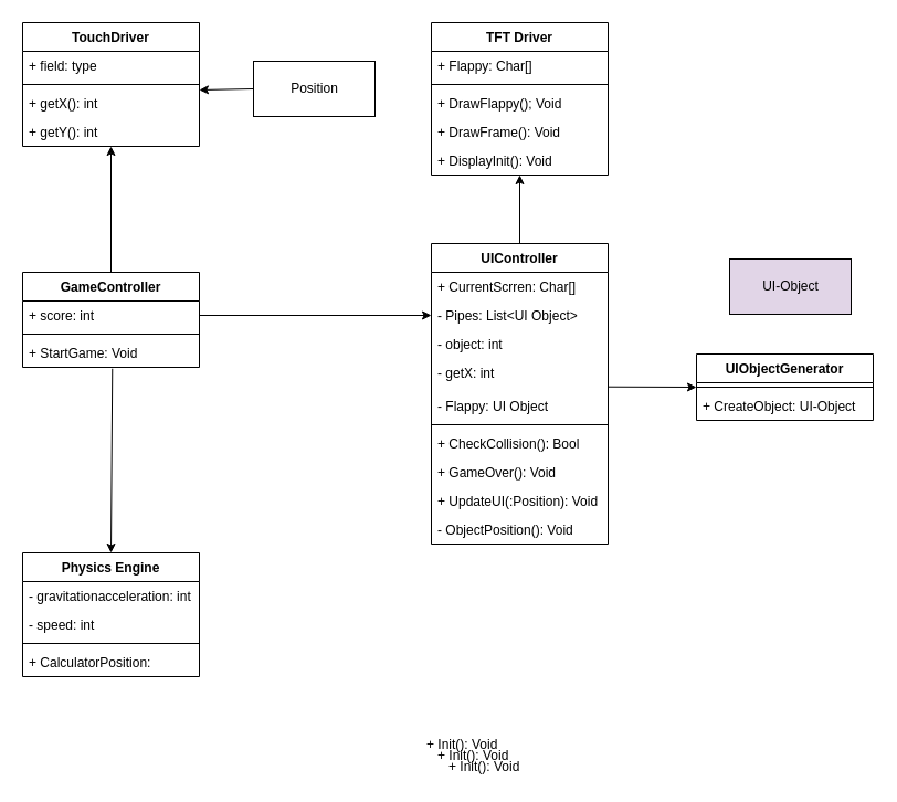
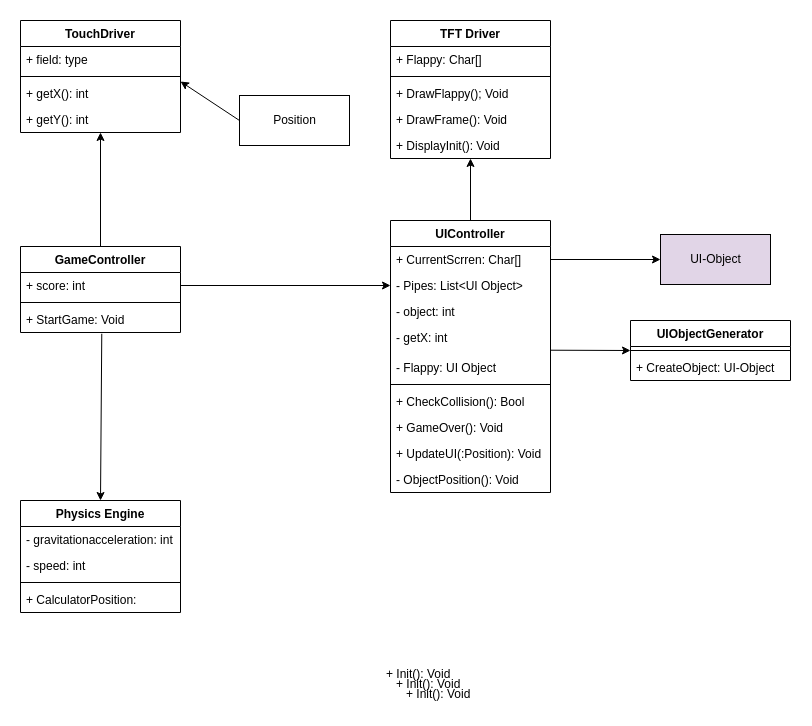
  <mxCell id="0" />
  <mxCell id="1" parent="0" />
  <mxCell id="2" value="TouchDriver" style="swimlane;fontStyle=1;align=center;verticalAlign=top;childLayout=stackLayout;horizontal=1;startSize=26;horizontalStack=0;resizeParent=1;resizeParentMax=0;resizeLast=0;collapsible=1;marginBottom=0;" parent="1" vertex="1"><mxGeometry x="20" y="20" width="160" height="112" as="geometry" /></mxCell>
  <mxCell id="3" value="+ field: type" style="text;strokeColor=none;fillColor=none;align=left;verticalAlign=top;spacingLeft=4;spacingRight=4;overflow=hidden;rotatable=0;points=[[0,0.5],[1,0.5]];portConstraint=eastwest;" parent="2" vertex="1"><mxGeometry y="26" width="160" height="26" as="geometry" /></mxCell>
  <mxCell id="4" value="" style="line;strokeWidth=1;fillColor=none;align=left;verticalAlign=middle;spacingTop=-1;spacingLeft=3;spacingRight=3;rotatable=0;labelPosition=right;points=[];portConstraint=eastwest;" parent="2" vertex="1"><mxGeometry y="52" width="160" height="8" as="geometry" /></mxCell>
  <mxCell id="5" value="+ getX(): int" style="text;strokeColor=none;fillColor=none;align=left;verticalAlign=top;spacingLeft=4;spacingRight=4;overflow=hidden;rotatable=0;points=[[0,0.5],[1,0.5]];portConstraint=eastwest;" parent="2" vertex="1"><mxGeometry y="60" width="160" height="26" as="geometry" /></mxCell>
  <mxCell id="6" value="+ getY(): int" style="text;strokeColor=none;fillColor=none;align=left;verticalAlign=top;spacingLeft=4;spacingRight=4;overflow=hidden;rotatable=0;points=[[0,0.5],[1,0.5]];portConstraint=eastwest;" parent="2" vertex="1"><mxGeometry y="86" width="160" height="26" as="geometry" /></mxCell>
  <mxCell id="7" value="+ Init(): Void" style="text;strokeColor=none;fillColor=none;align=left;verticalAlign=top;spacingLeft=4;spacingRight=4;overflow=hidden;rotatable=0;points=[[0,0.5],[1,0.5]];portConstraint=eastwest;" parent="1" vertex="1"><mxGeometry x="380" y="660" width="160" height="26" as="geometry" /></mxCell>
  <mxCell id="8" value="+ Init(): Void" style="text;strokeColor=none;fillColor=none;align=left;verticalAlign=top;spacingLeft=4;spacingRight=4;overflow=hidden;rotatable=0;points=[[0,0.5],[1,0.5]];portConstraint=eastwest;" parent="1" vertex="1"><mxGeometry x="390" y="670" width="160" height="26" as="geometry" /></mxCell>
  <mxCell id="9" value="+ Init(): Void" style="text;strokeColor=none;fillColor=none;align=left;verticalAlign=top;spacingLeft=4;spacingRight=4;overflow=hidden;rotatable=0;points=[[0,0.5],[1,0.5]];portConstraint=eastwest;" parent="1" vertex="1"><mxGeometry x="400" y="680" width="160" height="24" as="geometry" /></mxCell>
  <mxCell id="10" value="UI-Object" style="html=1;fillColor=#e1d5e7;" parent="1" vertex="1"><mxGeometry x="660" y="234" width="110" height="50" as="geometry" /></mxCell>
+ <mxCell id="11" value="" style="endArrow=classic;html=1;entryX=0;entryY=0.5;entryDx=0;entryDy=0;exitX=1;exitY=0.5;exitDx=0;exitDy=0;" parent="1" source="20" target="10" edge="1"><mxGeometry width="50" height="50" relative="1" as="geometry"><mxPoint x="700" y="380" as="sourcePoint" /><mxPoint x="750" y="330" as="targetPoint" /></mxGeometry></mxCell>
  <mxCell id="12" value="" style="endArrow=classic;html=1;exitX=0.5;exitY=0;exitDx=0;exitDy=0;" parent="1" source="19" target="18" edge="1"><mxGeometry width="50" height="50" relative="1" as="geometry"><mxPoint x="430" y="220" as="sourcePoint" /><mxPoint x="480" y="170" as="targetPoint" /></mxGeometry></mxCell>
  <mxCell id="13" value="TFT Driver" style="swimlane;fontStyle=1;align=center;verticalAlign=top;childLayout=stackLayout;horizontal=1;startSize=26;horizontalStack=0;resizeParent=1;resizeParentMax=0;resizeLast=0;collapsible=1;marginBottom=0;" parent="1" vertex="1"><mxGeometry x="390" y="20" width="160" height="138" as="geometry" /></mxCell>
  <mxCell id="14" value="+ Flappy: Char[]" style="text;strokeColor=none;fillColor=none;align=left;verticalAlign=top;spacingLeft=4;spacingRight=4;overflow=hidden;rotatable=0;points=[[0,0.5],[1,0.5]];portConstraint=eastwest;" parent="13" vertex="1"><mxGeometry y="26" width="160" height="26" as="geometry" /></mxCell>
  <mxCell id="15" value="" style="line;strokeWidth=1;fillColor=none;align=left;verticalAlign=middle;spacingTop=-1;spacingLeft=3;spacingRight=3;rotatable=0;labelPosition=right;points=[];portConstraint=eastwest;" parent="13" vertex="1"><mxGeometry y="52" width="160" height="8" as="geometry" /></mxCell>
  <mxCell id="16" value="+ DrawFlappy(); Void" style="text;strokeColor=none;fillColor=none;align=left;verticalAlign=top;spacingLeft=4;spacingRight=4;overflow=hidden;rotatable=0;points=[[0,0.5],[1,0.5]];portConstraint=eastwest;" parent="13" vertex="1"><mxGeometry y="60" width="160" height="26" as="geometry" /></mxCell>
  <mxCell id="17" value="+ DrawFrame(): Void" style="text;strokeColor=none;fillColor=none;align=left;verticalAlign=top;spacingLeft=4;spacingRight=4;overflow=hidden;rotatable=0;points=[[0,0.5],[1,0.5]];portConstraint=eastwest;" parent="13" vertex="1"><mxGeometry y="86" width="160" height="26" as="geometry" /></mxCell>
  <mxCell id="18" value="+ DisplayInit(): Void" style="text;strokeColor=none;fillColor=none;align=left;verticalAlign=top;spacingLeft=4;spacingRight=4;overflow=hidden;rotatable=0;points=[[0,0.5],[1,0.5]];portConstraint=eastwest;" parent="13" vertex="1"><mxGeometry y="112" width="160" height="26" as="geometry" /></mxCell>
  <mxCell id="19" value="UIController" style="swimlane;fontStyle=1;align=center;verticalAlign=top;childLayout=stackLayout;horizontal=1;startSize=26;horizontalStack=0;resizeParent=1;resizeParentMax=0;resizeLast=0;collapsible=1;marginBottom=0;" parent="1" vertex="1"><mxGeometry x="390" y="220" width="160" height="272" as="geometry" /></mxCell>
  <mxCell id="20" value="+ CurrentScrren: Char[]" style="text;strokeColor=none;fillColor=none;align=left;verticalAlign=top;spacingLeft=4;spacingRight=4;overflow=hidden;rotatable=0;points=[[0,0.5],[1,0.5]];portConstraint=eastwest;" parent="19" vertex="1"><mxGeometry y="26" width="160" height="26" as="geometry" /></mxCell>
  <mxCell id="21" value="- Pipes: List&lt;UI Object&gt;" style="text;strokeColor=none;fillColor=none;align=left;verticalAlign=top;spacingLeft=4;spacingRight=4;overflow=hidden;rotatable=0;points=[[0,0.5],[1,0.5]];portConstraint=eastwest;" parent="19" vertex="1"><mxGeometry y="52" width="160" height="26" as="geometry" /></mxCell>
  <mxCell id="22" value="- object: int" style="text;strokeColor=none;fillColor=none;align=left;verticalAlign=top;spacingLeft=4;spacingRight=4;overflow=hidden;rotatable=0;points=[[0,0.5],[1,0.5]];portConstraint=eastwest;" parent="19" vertex="1"><mxGeometry y="78" width="160" height="26" as="geometry" /></mxCell>
  <mxCell id="23" value="- getX: int" style="text;strokeColor=none;fillColor=none;align=left;verticalAlign=top;spacingLeft=4;spacingRight=4;overflow=hidden;rotatable=0;points=[[0,0.5],[1,0.5]];portConstraint=eastwest;" parent="19" vertex="1"><mxGeometry y="104" width="160" height="30" as="geometry" /></mxCell>
  <mxCell id="24" value="- Flappy: UI Object&#10;" style="text;strokeColor=none;fillColor=none;align=left;verticalAlign=top;spacingLeft=4;spacingRight=4;overflow=hidden;rotatable=0;points=[[0,0.5],[1,0.5]];portConstraint=eastwest;" parent="19" vertex="1"><mxGeometry y="134" width="160" height="26" as="geometry" /></mxCell>
  <mxCell id="25" value="" style="line;strokeWidth=1;fillColor=none;align=left;verticalAlign=middle;spacingTop=-1;spacingLeft=3;spacingRight=3;rotatable=0;labelPosition=right;points=[];portConstraint=eastwest;" parent="19" vertex="1"><mxGeometry y="160" width="160" height="8" as="geometry" /></mxCell>
  <mxCell id="26" value="+ CheckCollision(): Bool" style="text;strokeColor=none;fillColor=none;align=left;verticalAlign=top;spacingLeft=4;spacingRight=4;overflow=hidden;rotatable=0;points=[[0,0.5],[1,0.5]];portConstraint=eastwest;" parent="19" vertex="1"><mxGeometry y="168" width="160" height="26" as="geometry" /></mxCell>
  <mxCell id="27" value="+ GameOver(): Void" style="text;strokeColor=none;fillColor=none;align=left;verticalAlign=top;spacingLeft=4;spacingRight=4;overflow=hidden;rotatable=0;points=[[0,0.5],[1,0.5]];portConstraint=eastwest;" parent="19" vertex="1"><mxGeometry y="194" width="160" height="26" as="geometry" /></mxCell>
  <mxCell id="28" value="+ UpdateUI(:Position): Void" style="text;strokeColor=none;fillColor=none;align=left;verticalAlign=top;spacingLeft=4;spacingRight=4;overflow=hidden;rotatable=0;points=[[0,0.5],[1,0.5]];portConstraint=eastwest;" parent="19" vertex="1"><mxGeometry y="220" width="160" height="26" as="geometry" /></mxCell>
  <mxCell id="29" value="- ObjectPosition(): Void" style="text;strokeColor=none;fillColor=none;align=left;verticalAlign=top;spacingLeft=4;spacingRight=4;overflow=hidden;rotatable=0;points=[[0,0.5],[1,0.5]];portConstraint=eastwest;" parent="19" vertex="1"><mxGeometry y="246" width="160" height="26" as="geometry" /></mxCell>
  <mxCell id="30" value="" style="endArrow=classic;html=1;exitX=0.5;exitY=0;exitDx=0;exitDy=0;" parent="1" source="31" target="6" edge="1"><mxGeometry width="50" height="50" relative="1" as="geometry"><mxPoint x="340" y="400" as="sourcePoint" /><mxPoint x="100" y="111" as="targetPoint" /></mxGeometry></mxCell>
  <mxCell id="31" value="GameController" style="swimlane;fontStyle=1;align=center;verticalAlign=top;childLayout=stackLayout;horizontal=1;startSize=26;horizontalStack=0;resizeParent=1;resizeParentMax=0;resizeLast=0;collapsible=1;marginBottom=0;" parent="1" vertex="1"><mxGeometry x="20" y="246" width="160" height="86" as="geometry" /></mxCell>
  <mxCell id="32" value="+ score: int" style="text;strokeColor=none;fillColor=none;align=left;verticalAlign=top;spacingLeft=4;spacingRight=4;overflow=hidden;rotatable=0;points=[[0,0.5],[1,0.5]];portConstraint=eastwest;" parent="31" vertex="1"><mxGeometry y="26" width="160" height="26" as="geometry" /></mxCell>
  <mxCell id="33" value="" style="line;strokeWidth=1;fillColor=none;align=left;verticalAlign=middle;spacingTop=-1;spacingLeft=3;spacingRight=3;rotatable=0;labelPosition=right;points=[];portConstraint=eastwest;" parent="31" vertex="1"><mxGeometry y="52" width="160" height="8" as="geometry" /></mxCell>
  <mxCell id="34" value="+ StartGame: Void" style="text;strokeColor=none;fillColor=none;align=left;verticalAlign=top;spacingLeft=4;spacingRight=4;overflow=hidden;rotatable=0;points=[[0,0.5],[1,0.5]];portConstraint=eastwest;" parent="31" vertex="1"><mxGeometry y="60" width="160" height="26" as="geometry" /></mxCell>
  <mxCell id="35" value="Physics Engine" style="swimlane;fontStyle=1;align=center;verticalAlign=top;childLayout=stackLayout;horizontal=1;startSize=26;horizontalStack=0;resizeParent=1;resizeParentMax=0;resizeLast=0;collapsible=1;marginBottom=0;" parent="1" vertex="1"><mxGeometry x="20" y="500" width="160" height="112" as="geometry" /></mxCell>
  <mxCell id="36" value="- gravitationacceleration: int" style="text;strokeColor=none;fillColor=none;align=left;verticalAlign=top;spacingLeft=4;spacingRight=4;overflow=hidden;rotatable=0;points=[[0,0.5],[1,0.5]];portConstraint=eastwest;" parent="35" vertex="1"><mxGeometry y="26" width="160" height="26" as="geometry" /></mxCell>
  <mxCell id="37" value="- speed: int" style="text;strokeColor=none;fillColor=none;align=left;verticalAlign=top;spacingLeft=4;spacingRight=4;overflow=hidden;rotatable=0;points=[[0,0.5],[1,0.5]];portConstraint=eastwest;" parent="35" vertex="1"><mxGeometry y="52" width="160" height="26" as="geometry" /></mxCell>
  <mxCell id="38" value="" style="line;strokeWidth=1;fillColor=none;align=left;verticalAlign=middle;spacingTop=-1;spacingLeft=3;spacingRight=3;rotatable=0;labelPosition=right;points=[];portConstraint=eastwest;" parent="35" vertex="1"><mxGeometry y="78" width="160" height="8" as="geometry" /></mxCell>
  <mxCell id="39" value="+ CalculatorPosition: " style="text;strokeColor=none;fillColor=none;align=left;verticalAlign=top;spacingLeft=4;spacingRight=4;overflow=hidden;rotatable=0;points=[[0,0.5],[1,0.5]];portConstraint=eastwest;" parent="35" vertex="1"><mxGeometry y="86" width="160" height="26" as="geometry" /></mxCell>
  <mxCell id="40" value="" style="endArrow=classic;html=1;entryX=0;entryY=0.5;entryDx=0;entryDy=0;exitX=1;exitY=0.5;exitDx=0;exitDy=0;" parent="1" source="32" target="21" edge="1"><mxGeometry width="50" height="50" relative="1" as="geometry"><mxPoint x="180" y="311" as="sourcePoint" /><mxPoint x="360" y="310" as="targetPoint" /></mxGeometry></mxCell>
  <mxCell id="41" value="" style="endArrow=classic;html=1;entryX=0.5;entryY=0;entryDx=0;entryDy=0;exitX=0.508;exitY=1.048;exitDx=0;exitDy=0;exitPerimeter=0;" parent="1" source="34" target="35" edge="1"><mxGeometry width="50" height="50" relative="1" as="geometry"><mxPoint x="100" y="360" as="sourcePoint" /><mxPoint x="290" y="410" as="targetPoint" /></mxGeometry></mxCell>
- <mxCell id="42" value="Position" style="html=1;" parent="1" vertex="1"><mxGeometry x="229" y="55" width="110" height="50" as="geometry" /></mxCell>
+ <mxCell id="42" value="Position" style="html=1;" parent="1" vertex="1"><mxGeometry x="239" y="95" width="110" height="50" as="geometry" /></mxCell>
  <mxCell id="43" value="" style="endArrow=classic;html=1;exitX=0;exitY=0.5;exitDx=0;exitDy=0;" parent="1" source="42" edge="1"><mxGeometry width="50" height="50" relative="1" as="geometry"><mxPoint x="210" y="190" as="sourcePoint" /><mxPoint x="180" y="81" as="targetPoint" /></mxGeometry></mxCell>
  <mxCell id="44" value="UIObjectGenerator" style="swimlane;fontStyle=1;align=center;verticalAlign=top;childLayout=stackLayout;horizontal=1;startSize=26;horizontalStack=0;resizeParent=1;resizeParentMax=0;resizeLast=0;collapsible=1;marginBottom=0;" parent="1" vertex="1"><mxGeometry x="630" y="320" width="160" height="60" as="geometry"><mxRectangle x="420" y="480" width="140" height="26" as="alternateBounds" /></mxGeometry></mxCell>
  <mxCell id="45" value="" style="line;strokeWidth=1;fillColor=none;align=left;verticalAlign=middle;spacingTop=-1;spacingLeft=3;spacingRight=3;rotatable=0;labelPosition=right;points=[];portConstraint=eastwest;" parent="44" vertex="1"><mxGeometry y="26" width="160" height="8" as="geometry" /></mxCell>
  <mxCell id="46" value="+ CreateObject: UI-Object" style="text;strokeColor=none;fillColor=none;align=left;verticalAlign=top;spacingLeft=4;spacingRight=4;overflow=hidden;rotatable=0;points=[[0,0.5],[1,0.5]];portConstraint=eastwest;" parent="44" vertex="1"><mxGeometry y="34" width="160" height="26" as="geometry" /></mxCell>
  <mxCell id="47" value="" style="endArrow=classic;html=1;entryX=0;entryY=0.5;entryDx=0;entryDy=0;exitX=1.001;exitY=-0.165;exitDx=0;exitDy=0;exitPerimeter=0;" parent="1" source="24" target="44" edge="1"><mxGeometry width="50" height="50" relative="1" as="geometry"><mxPoint x="400" y="360" as="sourcePoint" /><mxPoint x="450" y="310" as="targetPoint" /></mxGeometry></mxCell>
